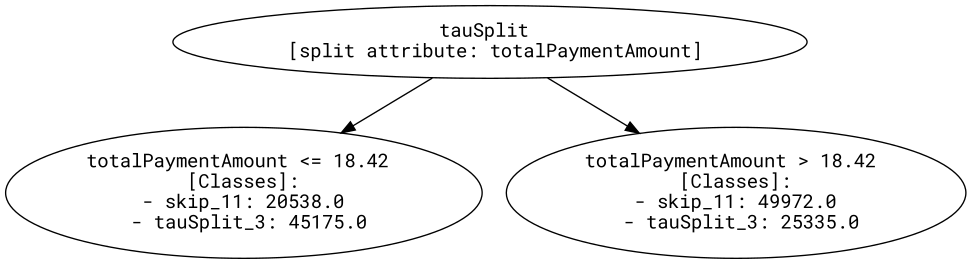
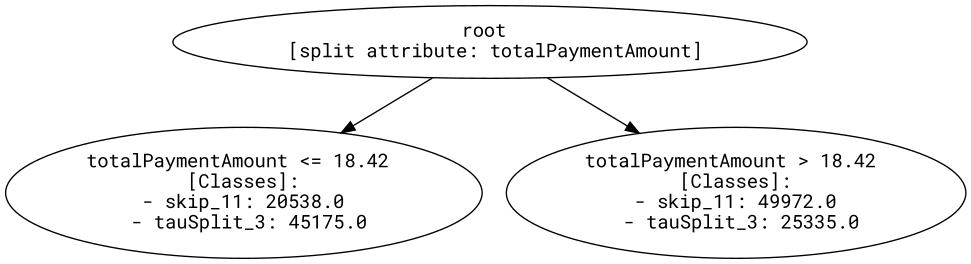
  digraph {
    fontname="Roboto Mono"
    node [fontname="Roboto Mono"]
    edge [fontname="Roboto Mono"]
-   n1 [label="tauSplit \n [split attribute: totalPaymentAmount]"]
+   n1 [label="root \n [split attribute: totalPaymentAmount]"]
    n2 [label="totalPaymentAmount <= 18.42 \n [Classes]: \n - skip_11: 20538.0 \n - tauSplit_3: 45175.0"]
    n3 [label="totalPaymentAmount > 18.42 \n [Classes]: \n - skip_11: 49972.0 \n - tauSplit_3: 25335.0"]
    n1 -> n2
    n1 -> n3
  }
